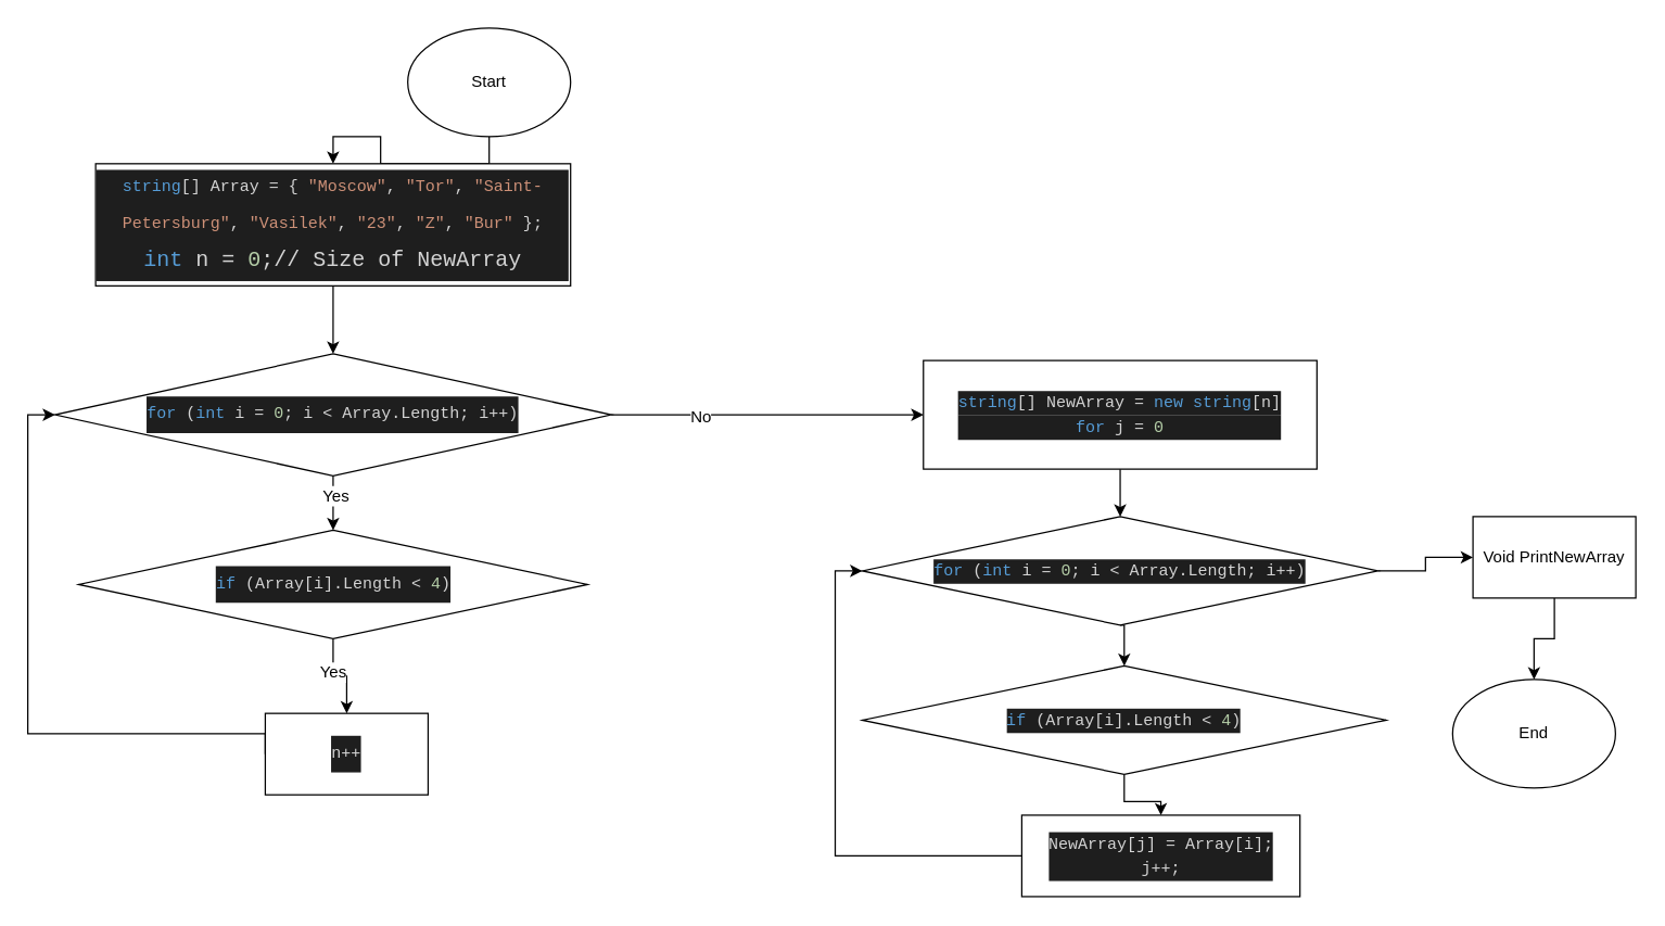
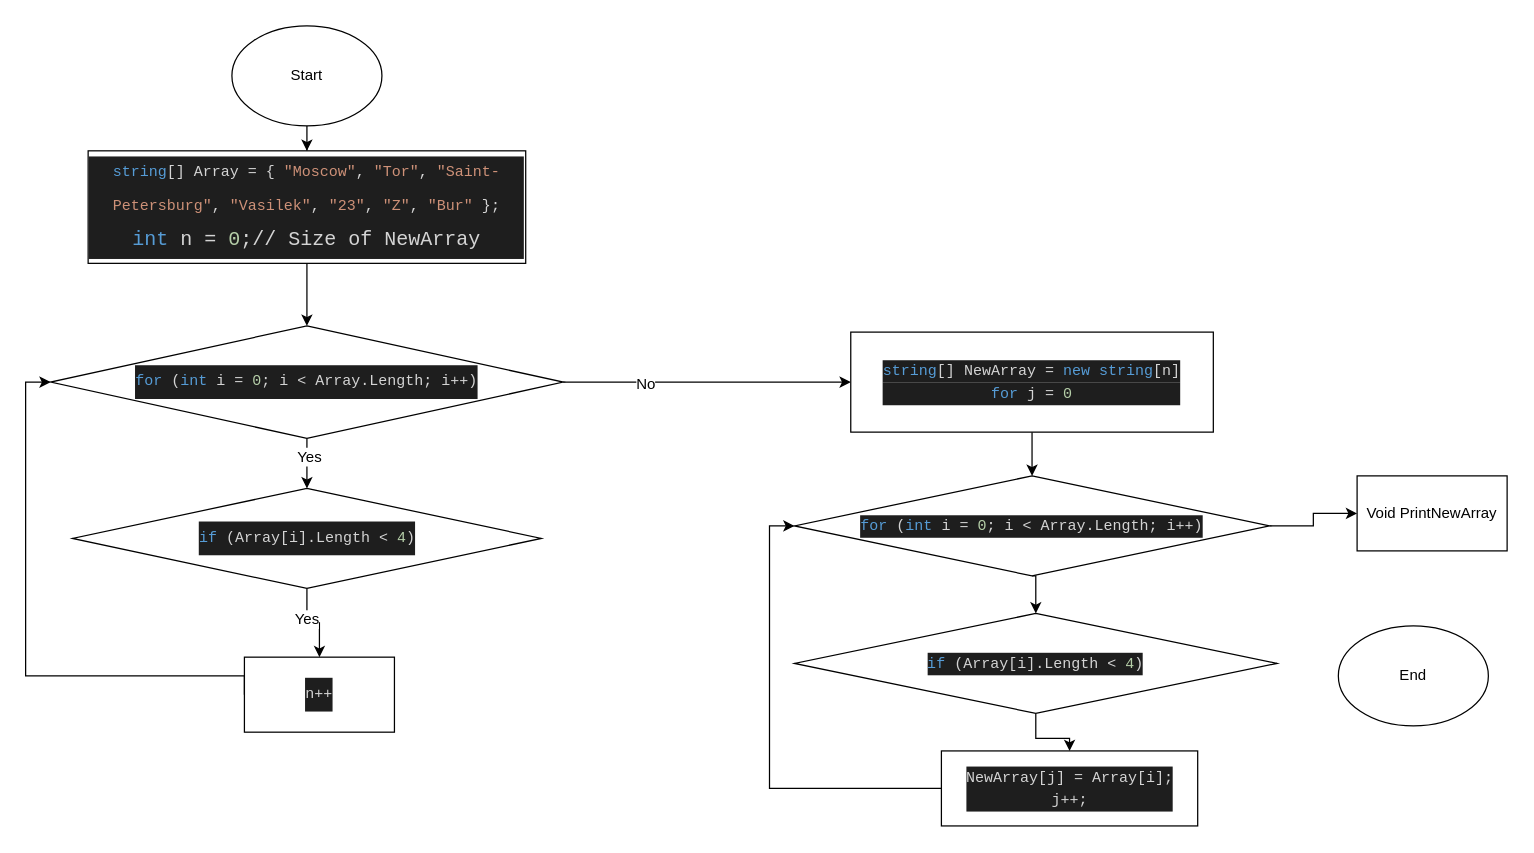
  <mxCell id="0" />
  <mxCell id="1" parent="0" />
  <mxCell id="2" style="edgeStyle=orthogonalEdgeStyle;rounded=0;orthogonalLoop=1;jettySize=auto;html=1;exitX=0.5;exitY=1;exitDx=0;exitDy=0;fontSize=10;" edge="1" parent="1" source="3" target="5"><mxGeometry relative="1" as="geometry" /></mxCell>
- <mxCell id="3" value="Start" style="ellipse;whiteSpace=wrap;html=1;" vertex="1" parent="1"><mxGeometry x="300" y="20" width="120" height="80" as="geometry" /></mxCell>
+ <mxCell id="3" value="Start" style="ellipse;whiteSpace=wrap;html=1;" vertex="1" parent="1"><mxGeometry x="185" y="20" width="120" height="80" as="geometry" /></mxCell>
  <mxCell id="4" style="edgeStyle=orthogonalEdgeStyle;rounded=0;orthogonalLoop=1;jettySize=auto;html=1;exitX=0.5;exitY=1;exitDx=0;exitDy=0;entryX=0.5;entryY=0;entryDx=0;entryDy=0;fontSize=10;" edge="1" parent="1" source="5" target="10"><mxGeometry relative="1" as="geometry" /></mxCell>
  <mxCell id="5" value="&lt;div style=&quot;color: rgb(212, 212, 212); background-color: rgb(30, 30, 30); font-family: Menlo, Monaco, &amp;quot;Courier New&amp;quot;, monospace; line-height: 27px;&quot;&gt;&lt;div style=&quot;&quot;&gt;&lt;font style=&quot;font-size: 12px;&quot;&gt;&lt;span style=&quot;color: rgb(86, 156, 214);&quot;&gt;string&lt;/span&gt;[] Array = { &lt;span style=&quot;color: rgb(206, 145, 120);&quot;&gt;&quot;Moscow&quot;&lt;/span&gt;, &lt;span style=&quot;color: rgb(206, 145, 120);&quot;&gt;&quot;Tor&quot;&lt;/span&gt;, &lt;span style=&quot;color: rgb(206, 145, 120);&quot;&gt;&quot;Saint-Petersburg&quot;&lt;/span&gt;, &lt;span style=&quot;color: rgb(206, 145, 120);&quot;&gt;&quot;Vasilek&quot;&lt;/span&gt;, &lt;span style=&quot;color: rgb(206, 145, 120);&quot;&gt;&quot;23&quot;&lt;/span&gt;, &lt;span style=&quot;color: rgb(206, 145, 120);&quot;&gt;&quot;Z&quot;&lt;/span&gt;, &lt;span style=&quot;color: rgb(206, 145, 120);&quot;&gt;&quot;Bur&quot;&lt;/span&gt; };&lt;/font&gt;&lt;/div&gt;&lt;div style=&quot;&quot;&gt;&lt;font size=&quot;3&quot;&gt;&lt;span style=&quot;color: rgb(86, 156, 214);&quot;&gt;int&lt;/span&gt; n = &lt;span style=&quot;color: rgb(181, 206, 168);&quot;&gt;0&lt;/span&gt;;// Size of NewArray&lt;/font&gt;&lt;/div&gt;&lt;/div&gt;" style="rounded=0;whiteSpace=wrap;html=1;fillColor=#FFFFFF;" vertex="1" parent="1"><mxGeometry x="70" y="120" width="350" height="90" as="geometry" /></mxCell>
  <mxCell id="6" style="edgeStyle=orthogonalEdgeStyle;rounded=0;orthogonalLoop=1;jettySize=auto;html=1;exitX=0.5;exitY=1;exitDx=0;exitDy=0;entryX=0.5;entryY=0;entryDx=0;entryDy=0;fontSize=10;" edge="1" parent="1" source="10" target="13"><mxGeometry relative="1" as="geometry" /></mxCell>
  <mxCell id="7" value="Yes" style="edgeLabel;html=1;align=center;verticalAlign=middle;resizable=0;points=[];fontSize=12;" vertex="1" connectable="0" parent="6"><mxGeometry x="-0.3" y="1" relative="1" as="geometry"><mxPoint as="offset" /></mxGeometry></mxCell>
  <mxCell id="8" style="edgeStyle=orthogonalEdgeStyle;rounded=0;orthogonalLoop=1;jettySize=auto;html=1;exitX=1;exitY=0.5;exitDx=0;exitDy=0;fontSize=10;" edge="1" parent="1" source="10" target="17"><mxGeometry relative="1" as="geometry" /></mxCell>
  <mxCell id="9" value="No" style="edgeLabel;html=1;align=center;verticalAlign=middle;resizable=0;points=[];fontSize=12;" vertex="1" connectable="0" parent="8"><mxGeometry x="-0.431" y="-1" relative="1" as="geometry"><mxPoint as="offset" /></mxGeometry></mxCell>
  <mxCell id="10" value="&lt;div style=&quot;color: rgb(212, 212, 212); background-color: rgb(30, 30, 30); font-family: Menlo, Monaco, &amp;quot;Courier New&amp;quot;, monospace; line-height: 27px;&quot;&gt;&lt;font style=&quot;font-size: 12px;&quot;&gt;&lt;span style=&quot;color: rgb(86, 156, 214);&quot;&gt;for&lt;/span&gt; (&lt;span style=&quot;color: rgb(86, 156, 214);&quot;&gt;int&lt;/span&gt; i = &lt;span style=&quot;color: rgb(181, 206, 168);&quot;&gt;0&lt;/span&gt;; i &amp;lt; Array.Length; i++)&lt;/font&gt;&lt;/div&gt;" style="rhombus;whiteSpace=wrap;html=1;fontSize=10;fillColor=#FFFFFF;" vertex="1" parent="1"><mxGeometry x="40" y="260" width="410" height="90" as="geometry" /></mxCell>
  <mxCell id="11" style="edgeStyle=orthogonalEdgeStyle;rounded=0;orthogonalLoop=1;jettySize=auto;html=1;exitX=0.5;exitY=1;exitDx=0;exitDy=0;fontSize=10;" edge="1" parent="1" source="13" target="15"><mxGeometry relative="1" as="geometry"><mxPoint x="245" y="540" as="targetPoint" /></mxGeometry></mxCell>
  <mxCell id="12" value="Yes" style="edgeLabel;html=1;align=center;verticalAlign=middle;resizable=0;points=[];fontSize=12;" vertex="1" connectable="0" parent="11"><mxGeometry x="-0.25" y="-1" relative="1" as="geometry"><mxPoint as="offset" /></mxGeometry></mxCell>
  <mxCell id="13" value="&lt;div style=&quot;color: rgb(212, 212, 212); background-color: rgb(30, 30, 30); font-family: Menlo, Monaco, &amp;quot;Courier New&amp;quot;, monospace; line-height: 27px;&quot;&gt;&lt;font style=&quot;font-size: 12px;&quot;&gt;&lt;span style=&quot;color: rgb(86, 156, 214);&quot;&gt;if&lt;/span&gt; (Array[i].Length &amp;lt; &lt;span style=&quot;color: rgb(181, 206, 168);&quot;&gt;4&lt;/span&gt;)&lt;/font&gt;&lt;/div&gt;" style="rhombus;whiteSpace=wrap;html=1;fontSize=10;fillColor=#FFFFFF;" vertex="1" parent="1"><mxGeometry x="57.5" y="390" width="375" height="80" as="geometry" /></mxCell>
  <mxCell id="14" style="edgeStyle=orthogonalEdgeStyle;rounded=0;orthogonalLoop=1;jettySize=auto;html=1;exitX=0;exitY=0.5;exitDx=0;exitDy=0;entryX=0;entryY=0.5;entryDx=0;entryDy=0;fontSize=12;" edge="1" parent="1" source="15" target="10"><mxGeometry relative="1" as="geometry"><Array as="points"><mxPoint x="20" y="540" /><mxPoint x="20" y="305" /></Array></mxGeometry></mxCell>
  <mxCell id="15" value="&lt;div style=&quot;color: rgb(212, 212, 212); background-color: rgb(30, 30, 30); font-family: Menlo, Monaco, &amp;quot;Courier New&amp;quot;, monospace; line-height: 27px;&quot;&gt;&lt;font style=&quot;font-size: 12px;&quot;&gt;n++&lt;/font&gt;&lt;/div&gt;" style="rounded=0;whiteSpace=wrap;html=1;fontSize=10;fillColor=#FFFFFF;" vertex="1" parent="1"><mxGeometry x="195" y="525" width="120" height="60" as="geometry" /></mxCell>
  <mxCell id="16" style="edgeStyle=orthogonalEdgeStyle;rounded=0;orthogonalLoop=1;jettySize=auto;html=1;exitX=0.5;exitY=1;exitDx=0;exitDy=0;entryX=0.5;entryY=0;entryDx=0;entryDy=0;fontSize=12;" edge="1" parent="1" source="17" target="20"><mxGeometry relative="1" as="geometry" /></mxCell>
  <mxCell id="17" value="&lt;div style=&quot;color: rgb(212, 212, 212); background-color: rgb(30, 30, 30); font-family: Menlo, Monaco, &amp;quot;Courier New&amp;quot;, monospace; font-size: 12px; line-height: 18px;&quot;&gt;&lt;span style=&quot;color: #569cd6;&quot;&gt;string&lt;/span&gt;[] NewArray = &lt;span style=&quot;color: #569cd6;&quot;&gt;new&lt;/span&gt; &lt;span style=&quot;color: #569cd6;&quot;&gt;string&lt;/span&gt;[n]&lt;/div&gt;&lt;div style=&quot;color: rgb(212, 212, 212); background-color: rgb(30, 30, 30); font-family: Menlo, Monaco, &amp;quot;Courier New&amp;quot;, monospace; font-size: 12px; line-height: 18px;&quot;&gt;&lt;div style=&quot;line-height: 18px;&quot;&gt;&lt;span style=&quot;color: #569cd6;&quot;&gt;for&lt;/span&gt; j = &lt;span style=&quot;color: #b5cea8;&quot;&gt;0&lt;/span&gt;&lt;/div&gt;&lt;/div&gt;" style="rounded=0;whiteSpace=wrap;html=1;fontSize=10;fillColor=#FFFFFF;" vertex="1" parent="1"><mxGeometry x="680" y="265" width="290" height="80" as="geometry" /></mxCell>
  <mxCell id="18" style="edgeStyle=orthogonalEdgeStyle;rounded=0;orthogonalLoop=1;jettySize=auto;html=1;exitX=0.5;exitY=1;exitDx=0;exitDy=0;entryX=0.5;entryY=0;entryDx=0;entryDy=0;fontSize=12;" edge="1" parent="1" source="20" target="22"><mxGeometry relative="1" as="geometry" /></mxCell>
  <mxCell id="19" style="edgeStyle=orthogonalEdgeStyle;rounded=0;orthogonalLoop=1;jettySize=auto;html=1;exitX=1;exitY=0.5;exitDx=0;exitDy=0;fontSize=12;" edge="1" parent="1" source="20" target="26"><mxGeometry relative="1" as="geometry"><mxPoint x="1160" y="420" as="targetPoint" /></mxGeometry></mxCell>
  <mxCell id="20" value="&lt;div style=&quot;color: rgb(212, 212, 212); background-color: rgb(30, 30, 30); font-family: Menlo, Monaco, &amp;quot;Courier New&amp;quot;, monospace; line-height: 18px;&quot;&gt;&lt;span style=&quot;color: #569cd6;&quot;&gt;for&lt;/span&gt; (&lt;span style=&quot;color: #569cd6;&quot;&gt;int&lt;/span&gt; i = &lt;span style=&quot;color: #b5cea8;&quot;&gt;0&lt;/span&gt;; i &amp;lt; Array.Length; i++)&lt;/div&gt;" style="rhombus;whiteSpace=wrap;html=1;fontSize=12;fillColor=#FFFFFF;" vertex="1" parent="1"><mxGeometry x="635" y="380" width="380" height="80" as="geometry" /></mxCell>
  <mxCell id="21" style="edgeStyle=orthogonalEdgeStyle;rounded=0;orthogonalLoop=1;jettySize=auto;html=1;exitX=0.5;exitY=1;exitDx=0;exitDy=0;entryX=0.5;entryY=0;entryDx=0;entryDy=0;fontSize=12;" edge="1" parent="1" source="22" target="24"><mxGeometry relative="1" as="geometry" /></mxCell>
  <mxCell id="22" value="&lt;div style=&quot;color: rgb(212, 212, 212); background-color: rgb(30, 30, 30); font-family: Menlo, Monaco, &amp;quot;Courier New&amp;quot;, monospace; line-height: 18px;&quot;&gt;&lt;span style=&quot;color: #569cd6;&quot;&gt;if&lt;/span&gt; (Array[i].Length &amp;lt; &lt;span style=&quot;color: #b5cea8;&quot;&gt;4&lt;/span&gt;)&lt;/div&gt;" style="rhombus;whiteSpace=wrap;html=1;fontSize=12;fillColor=#FFFFFF;" vertex="1" parent="1"><mxGeometry x="635" y="490" width="386" height="80" as="geometry" /></mxCell>
  <mxCell id="23" style="edgeStyle=orthogonalEdgeStyle;rounded=0;orthogonalLoop=1;jettySize=auto;html=1;exitX=0;exitY=0.5;exitDx=0;exitDy=0;entryX=0;entryY=0.5;entryDx=0;entryDy=0;fontSize=12;" edge="1" parent="1" source="24" target="20"><mxGeometry relative="1" as="geometry" /></mxCell>
  <mxCell id="24" value="&lt;div style=&quot;color: rgb(212, 212, 212); background-color: rgb(30, 30, 30); font-family: Menlo, Monaco, &amp;quot;Courier New&amp;quot;, monospace; line-height: 18px;&quot;&gt;&lt;div&gt;NewArray[j] = Array[i];&lt;/div&gt;&lt;div&gt;            j++;&lt;/div&gt;&lt;/div&gt;" style="rounded=0;whiteSpace=wrap;html=1;fontSize=12;fillColor=#FFFFFF;" vertex="1" parent="1"><mxGeometry x="752.5" y="600" width="205" height="60" as="geometry" /></mxCell>
- <mxCell id="25" style="edgeStyle=orthogonalEdgeStyle;rounded=0;orthogonalLoop=1;jettySize=auto;html=1;exitX=0.5;exitY=1;exitDx=0;exitDy=0;fontSize=12;" edge="1" parent="1" source="26" target="27"><mxGeometry relative="1" as="geometry"><mxPoint x="1160" y="490" as="targetPoint" /></mxGeometry></mxCell>
  <mxCell id="26" value="Void PrintNewArray" style="rounded=0;whiteSpace=wrap;html=1;fontSize=12;fillColor=#FFFFFF;" vertex="1" parent="1"><mxGeometry x="1085" y="380" width="120" height="60" as="geometry" /></mxCell>
  <mxCell id="27" value="End" style="ellipse;whiteSpace=wrap;html=1;fontSize=12;fillColor=#FFFFFF;" vertex="1" parent="1"><mxGeometry x="1070" y="500" width="120" height="80" as="geometry" /></mxCell>
